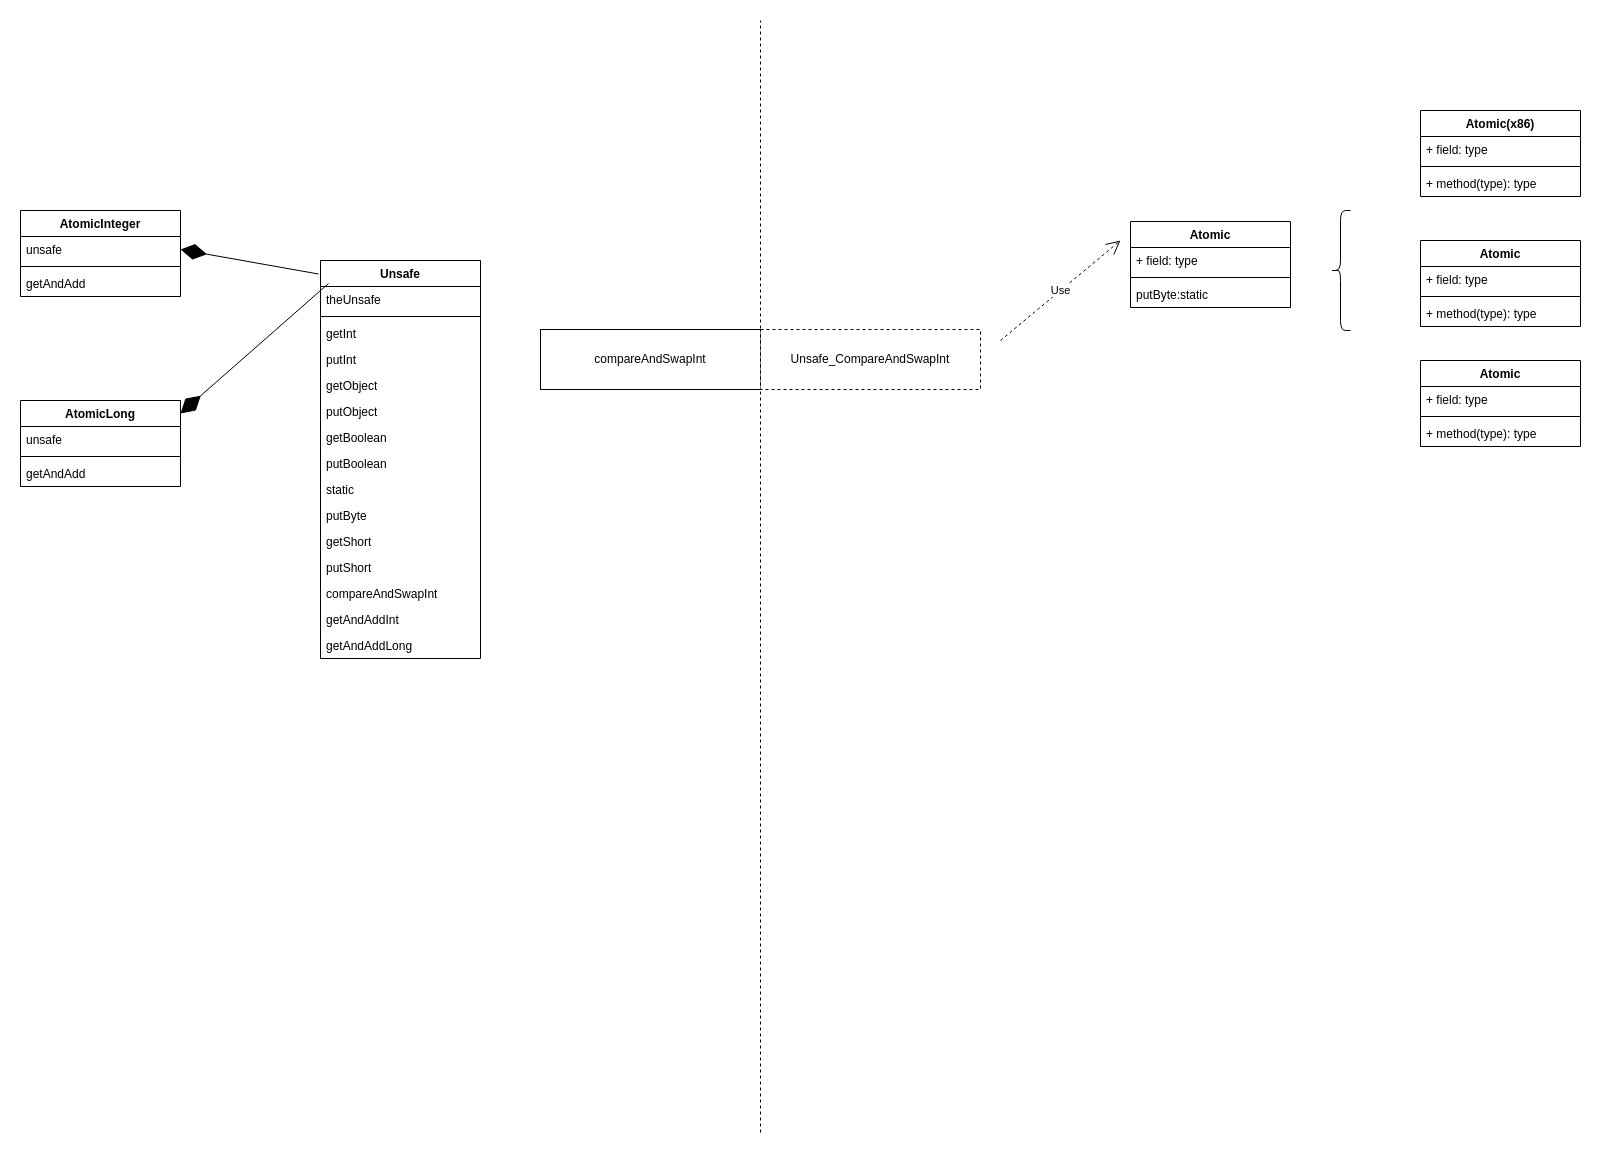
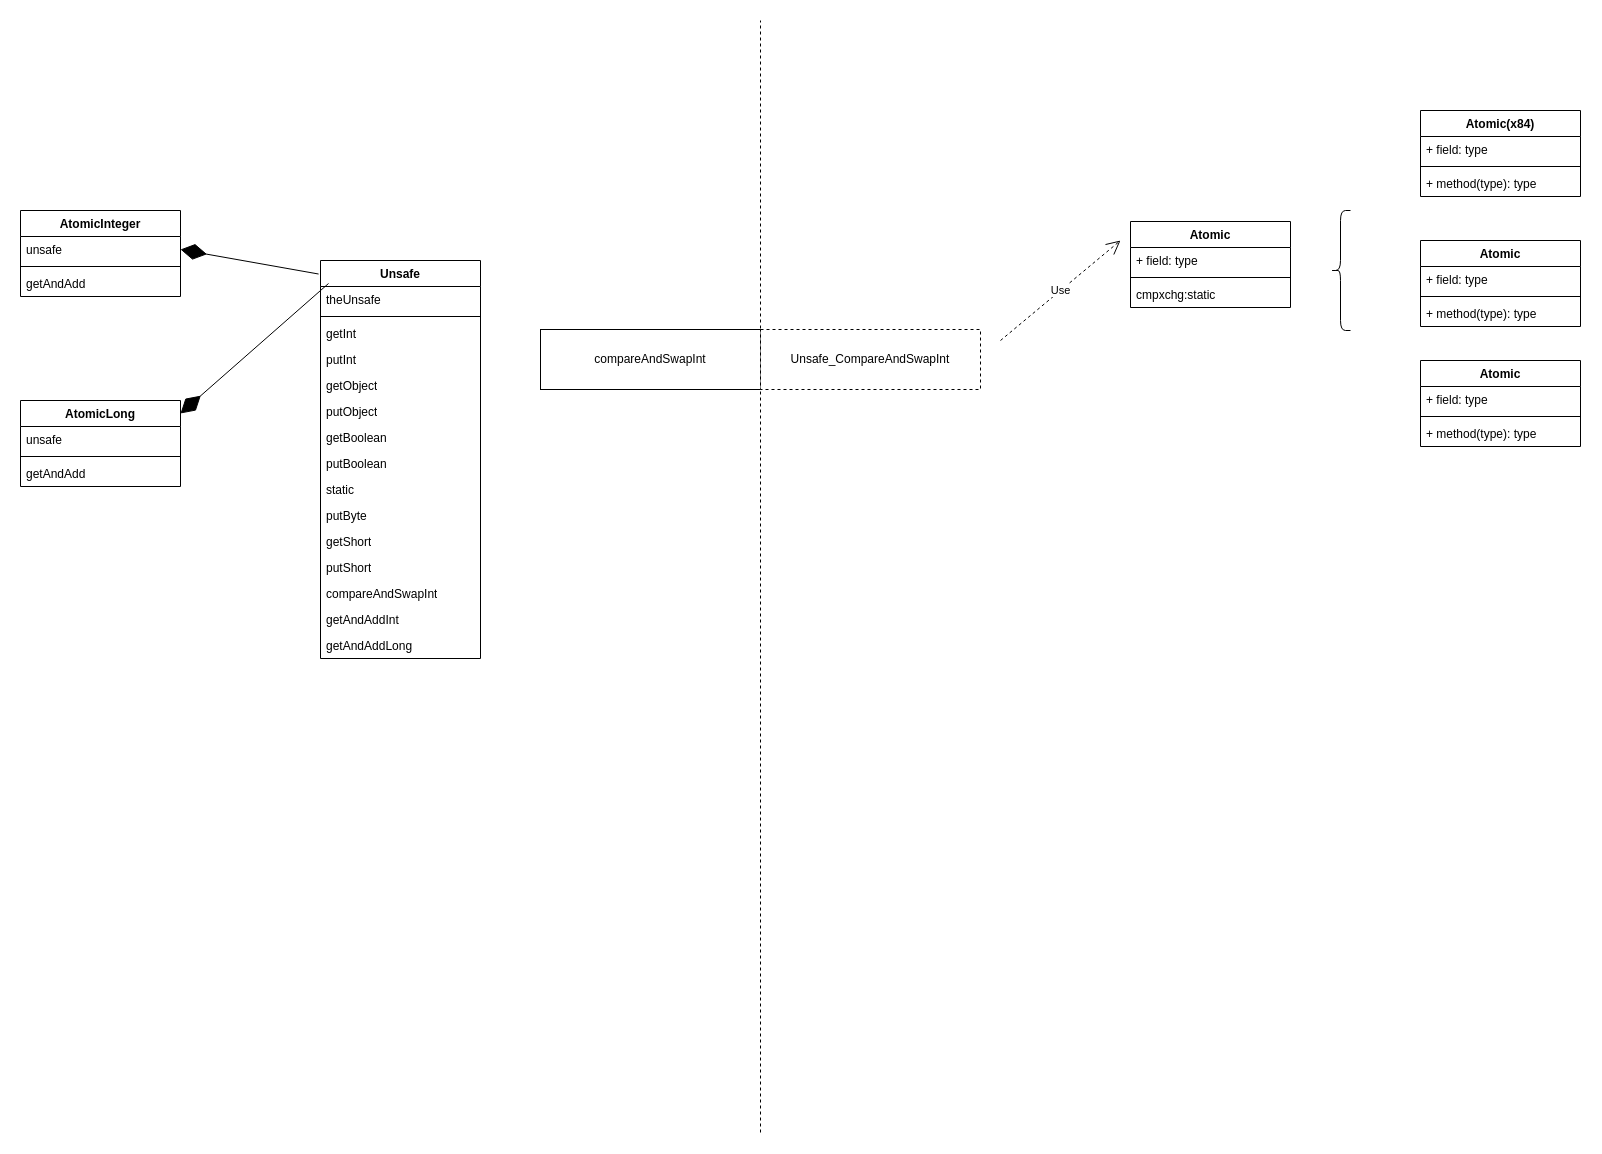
  <mxCell id="0" />
  <mxCell id="1" parent="0" />
  <mxCell id="2" value="" style="endArrow=none;dashed=1;rounded=0;" edge="1" parent="1"><mxGeometry width="50" height="50" relative="1" as="geometry"><mxPoint x="760" y="1132" as="sourcePoint" /><mxPoint x="760" y="20" as="targetPoint" /></mxGeometry></mxCell>
  <mxCell id="3" value="Unsafe" style="swimlane;fontStyle=1;align=center;verticalAlign=top;childLayout=stackLayout;horizontal=1;startSize=26;horizontalStack=0;resizeParent=1;resizeParentMax=0;resizeLast=0;collapsible=1;marginBottom=0;whiteSpace=wrap;" vertex="1" parent="1"><mxGeometry y="260" width="160" height="398" as="geometry" x="320" /></mxCell>
  <mxCell id="4" value="theUnsafe" style="text;strokeColor=none;fillColor=none;align=left;verticalAlign=top;spacingLeft=4;spacingRight=4;overflow=hidden;rotatable=0;points=[[0,0.5],[1,0.5]];portConstraint=eastwest;whiteSpace=wrap;" vertex="1" parent="3"><mxGeometry y="26" width="160" height="26" as="geometry" /></mxCell>
  <mxCell id="5" value="" style="line;strokeWidth=1;fillColor=none;align=left;verticalAlign=middle;spacingTop=-1;spacingLeft=3;spacingRight=3;rotatable=0;labelPosition=right;points=[];portConstraint=eastwest;strokeColor=inherit;" vertex="1" parent="3"><mxGeometry y="52" width="160" height="8" as="geometry" /></mxCell>
  <mxCell id="6" value="getInt" style="text;strokeColor=none;fillColor=none;align=left;verticalAlign=top;spacingLeft=4;spacingRight=4;overflow=hidden;rotatable=0;points=[[0,0.5],[1,0.5]];portConstraint=eastwest;whiteSpace=wrap;" vertex="1" parent="3"><mxGeometry y="60" width="160" height="26" as="geometry" /></mxCell>
  <mxCell id="7" value="putInt" style="text;strokeColor=none;fillColor=none;align=left;verticalAlign=top;spacingLeft=4;spacingRight=4;overflow=hidden;rotatable=0;points=[[0,0.5],[1,0.5]];portConstraint=eastwest;whiteSpace=wrap;" vertex="1" parent="3"><mxGeometry y="86" width="160" height="26" as="geometry" /></mxCell>
  <mxCell id="8" value="getObject" style="text;strokeColor=none;fillColor=none;align=left;verticalAlign=top;spacingLeft=4;spacingRight=4;overflow=hidden;rotatable=0;points=[[0,0.5],[1,0.5]];portConstraint=eastwest;whiteSpace=wrap;" vertex="1" parent="3"><mxGeometry y="112" width="160" height="26" as="geometry" /></mxCell>
  <mxCell id="9" value="putObject" style="text;strokeColor=none;fillColor=none;align=left;verticalAlign=top;spacingLeft=4;spacingRight=4;overflow=hidden;rotatable=0;points=[[0,0.5],[1,0.5]];portConstraint=eastwest;whiteSpace=wrap;" vertex="1" parent="3"><mxGeometry y="138" width="160" height="26" as="geometry" /></mxCell>
  <mxCell id="10" value="getBoolean" style="text;strokeColor=none;fillColor=none;align=left;verticalAlign=top;spacingLeft=4;spacingRight=4;overflow=hidden;rotatable=0;points=[[0,0.5],[1,0.5]];portConstraint=eastwest;whiteSpace=wrap;" vertex="1" parent="3"><mxGeometry y="164" width="160" height="26" as="geometry" /></mxCell>
  <mxCell id="11" value="putBoolean" style="text;strokeColor=none;fillColor=none;align=left;verticalAlign=top;spacingLeft=4;spacingRight=4;overflow=hidden;rotatable=0;points=[[0,0.5],[1,0.5]];portConstraint=eastwest;whiteSpace=wrap;" vertex="1" parent="3"><mxGeometry y="190" width="160" height="26" as="geometry" /></mxCell>
  <mxCell id="12" value="static" style="text;strokeColor=none;fillColor=none;align=left;verticalAlign=top;spacingLeft=4;spacingRight=4;overflow=hidden;rotatable=0;points=[[0,0.5],[1,0.5]];portConstraint=eastwest;whiteSpace=wrap;" vertex="1" parent="3"><mxGeometry y="216" width="160" height="26" as="geometry" /></mxCell>
  <mxCell id="13" value="putByte" style="text;strokeColor=none;fillColor=none;align=left;verticalAlign=top;spacingLeft=4;spacingRight=4;overflow=hidden;rotatable=0;points=[[0,0.5],[1,0.5]];portConstraint=eastwest;whiteSpace=wrap;" vertex="1" parent="3"><mxGeometry y="242" width="160" height="26" as="geometry" /></mxCell>
  <mxCell id="14" value="getShort" style="text;strokeColor=none;fillColor=none;align=left;verticalAlign=top;spacingLeft=4;spacingRight=4;overflow=hidden;rotatable=0;points=[[0,0.5],[1,0.5]];portConstraint=eastwest;whiteSpace=wrap;" vertex="1" parent="3"><mxGeometry y="268" width="160" height="26" as="geometry" /></mxCell>
  <mxCell id="15" value="putShort" style="text;strokeColor=none;fillColor=none;align=left;verticalAlign=top;spacingLeft=4;spacingRight=4;overflow=hidden;rotatable=0;points=[[0,0.5],[1,0.5]];portConstraint=eastwest;whiteSpace=wrap;" vertex="1" parent="3"><mxGeometry y="294" width="160" height="26" as="geometry" /></mxCell>
  <mxCell id="16" value="compareAndSwapInt" style="text;strokeColor=none;fillColor=none;align=left;verticalAlign=top;spacingLeft=4;spacingRight=4;overflow=hidden;rotatable=0;points=[[0,0.5],[1,0.5]];portConstraint=eastwest;whiteSpace=wrap;" vertex="1" parent="3"><mxGeometry y="320" width="160" height="26" as="geometry" /></mxCell>
  <mxCell id="17" value="getAndAddInt" style="text;strokeColor=none;fillColor=none;align=left;verticalAlign=top;spacingLeft=4;spacingRight=4;overflow=hidden;rotatable=0;points=[[0,0.5],[1,0.5]];portConstraint=eastwest;whiteSpace=wrap;" vertex="1" parent="3"><mxGeometry y="346" width="160" height="26" as="geometry" /></mxCell>
  <mxCell id="18" value="getAndAddLong" style="text;strokeColor=none;fillColor=none;align=left;verticalAlign=top;spacingLeft=4;spacingRight=4;overflow=hidden;rotatable=0;points=[[0,0.5],[1,0.5]];portConstraint=eastwest;whiteSpace=wrap;" vertex="1" parent="3"><mxGeometry y="372" width="160" height="26" as="geometry" /></mxCell>
  <mxCell id="19" value="AtomicInteger" style="swimlane;fontStyle=1;align=center;verticalAlign=top;childLayout=stackLayout;horizontal=1;startSize=26;horizontalStack=0;resizeParent=1;resizeParentMax=0;resizeLast=0;collapsible=1;marginBottom=0;whiteSpace=wrap;" vertex="1" parent="1"><mxGeometry x="20" y="210" width="160" height="86" as="geometry" /></mxCell>
  <mxCell id="20" value="unsafe" style="text;strokeColor=none;fillColor=none;align=left;verticalAlign=top;spacingLeft=4;spacingRight=4;overflow=hidden;rotatable=0;points=[[0,0.5],[1,0.5]];portConstraint=eastwest;whiteSpace=wrap;" vertex="1" parent="19"><mxGeometry y="26" width="160" height="26" as="geometry" /></mxCell>
  <mxCell id="21" value="" style="line;strokeWidth=1;fillColor=none;align=left;verticalAlign=middle;spacingTop=-1;spacingLeft=3;spacingRight=3;rotatable=0;labelPosition=right;points=[];portConstraint=eastwest;strokeColor=inherit;" vertex="1" parent="19"><mxGeometry y="52" width="160" height="8" as="geometry" /></mxCell>
  <mxCell id="22" value="getAndAdd" style="text;strokeColor=none;fillColor=none;align=left;verticalAlign=top;spacingLeft=4;spacingRight=4;overflow=hidden;rotatable=0;points=[[0,0.5],[1,0.5]];portConstraint=eastwest;whiteSpace=wrap;" vertex="1" parent="19"><mxGeometry y="60" width="160" height="26" as="geometry" /></mxCell>
  <mxCell id="23" value="" style="endArrow=diamondThin;endFill=1;endSize=24;rounded=0;entryX=1;entryY=0.5;entryDx=0;entryDy=0;exitX=-0.012;exitY=0.034;exitDx=0;exitDy=0;exitPerimeter=0;" edge="1" parent="1" source="3" target="20"><mxGeometry width="160" relative="1" as="geometry"><mxPoint x="200" y="380" as="sourcePoint" /><mxPoint x="240" y="250" as="targetPoint" /></mxGeometry></mxCell>
  <mxCell id="24" value="compareAndSwapInt" style="rounded=0;whiteSpace=wrap;" vertex="1" parent="1"><mxGeometry x="540" y="329" width="220" height="60" as="geometry" /></mxCell>
  <mxCell id="25" value="Unsafe_CompareAndSwapInt" style="rounded=0;whiteSpace=wrap;dashed=1;" vertex="1" parent="1"><mxGeometry x="760" y="329" width="220" height="60" as="geometry" /></mxCell>
  <mxCell id="26" value="Atomic" style="swimlane;fontStyle=1;align=center;verticalAlign=top;childLayout=stackLayout;horizontal=1;startSize=26;horizontalStack=0;resizeParent=1;resizeParentMax=0;resizeLast=0;collapsible=1;marginBottom=0;whiteSpace=wrap;" vertex="1" parent="1"><mxGeometry x="1130" y="221" width="160" height="86" as="geometry" /></mxCell>
  <mxCell id="27" value="+ field: type" style="text;strokeColor=none;fillColor=none;align=left;verticalAlign=top;spacingLeft=4;spacingRight=4;overflow=hidden;rotatable=0;points=[[0,0.5],[1,0.5]];portConstraint=eastwest;whiteSpace=wrap;" vertex="1" parent="26"><mxGeometry y="26" width="160" height="26" as="geometry" /></mxCell>
  <mxCell id="28" value="" style="line;strokeWidth=1;fillColor=none;align=left;verticalAlign=middle;spacingTop=-1;spacingLeft=3;spacingRight=3;rotatable=0;labelPosition=right;points=[];portConstraint=eastwest;strokeColor=inherit;" vertex="1" parent="26"><mxGeometry y="52" width="160" height="8" as="geometry" /></mxCell>
- <mxCell id="29" value="putByte:static" style="text;strokeColor=none;fillColor=none;align=left;verticalAlign=top;spacingLeft=4;spacingRight=4;overflow=hidden;rotatable=0;points=[[0,0.5],[1,0.5]];portConstraint=eastwest;whiteSpace=wrap;" vertex="1" parent="26"><mxGeometry y="60" width="160" height="26" as="geometry" /></mxCell>
- <mxCell id="30" value="Atomic(x86)" style="swimlane;fontStyle=1;align=center;verticalAlign=top;childLayout=stackLayout;horizontal=1;startSize=26;horizontalStack=0;resizeParent=1;resizeParentMax=0;resizeLast=0;collapsible=1;marginBottom=0;whiteSpace=wrap;html=1;" vertex="1" parent="1"><mxGeometry x="1420" y="110" width="160" height="86" as="geometry" /></mxCell>
+ <mxCell id="29" value="cmpxchg:static" style="text;strokeColor=none;fillColor=none;align=left;verticalAlign=top;spacingLeft=4;spacingRight=4;overflow=hidden;rotatable=0;points=[[0,0.5],[1,0.5]];portConstraint=eastwest;whiteSpace=wrap;" vertex="1" parent="26"><mxGeometry y="60" width="160" height="26" as="geometry" /></mxCell>
+ <mxCell id="30" value="Atomic(x84)" style="swimlane;fontStyle=1;align=center;verticalAlign=top;childLayout=stackLayout;horizontal=1;startSize=26;horizontalStack=0;resizeParent=1;resizeParentMax=0;resizeLast=0;collapsible=1;marginBottom=0;whiteSpace=wrap;html=1;" vertex="1" parent="1"><mxGeometry x="1420" y="110" width="160" height="86" as="geometry" /></mxCell>
  <mxCell id="31" value="+ field: type" style="text;strokeColor=none;fillColor=none;align=left;verticalAlign=top;spacingLeft=4;spacingRight=4;overflow=hidden;rotatable=0;points=[[0,0.5],[1,0.5]];portConstraint=eastwest;whiteSpace=wrap;html=1;" vertex="1" parent="30"><mxGeometry y="26" width="160" height="26" as="geometry" /></mxCell>
  <mxCell id="32" value="" style="line;strokeWidth=1;fillColor=none;align=left;verticalAlign=middle;spacingTop=-1;spacingLeft=3;spacingRight=3;rotatable=0;labelPosition=right;points=[];portConstraint=eastwest;strokeColor=inherit;" vertex="1" parent="30"><mxGeometry y="52" width="160" height="8" as="geometry" /></mxCell>
  <mxCell id="33" value="+ method(type): type" style="text;strokeColor=none;fillColor=none;align=left;verticalAlign=top;spacingLeft=4;spacingRight=4;overflow=hidden;rotatable=0;points=[[0,0.5],[1,0.5]];portConstraint=eastwest;whiteSpace=wrap;html=1;" vertex="1" parent="30"><mxGeometry y="60" width="160" height="26" as="geometry" /></mxCell>
  <mxCell id="34" value="Atomic" style="swimlane;fontStyle=1;align=center;verticalAlign=top;childLayout=stackLayout;horizontal=1;startSize=26;horizontalStack=0;resizeParent=1;resizeParentMax=0;resizeLast=0;collapsible=1;marginBottom=0;whiteSpace=wrap;html=1;" vertex="1" parent="1"><mxGeometry x="1420" y="240" width="160" height="86" as="geometry" /></mxCell>
  <mxCell id="35" value="+ field: type" style="text;strokeColor=none;fillColor=none;align=left;verticalAlign=top;spacingLeft=4;spacingRight=4;overflow=hidden;rotatable=0;points=[[0,0.5],[1,0.5]];portConstraint=eastwest;whiteSpace=wrap;html=1;" vertex="1" parent="34"><mxGeometry y="26" width="160" height="26" as="geometry" /></mxCell>
  <mxCell id="36" value="" style="line;strokeWidth=1;fillColor=none;align=left;verticalAlign=middle;spacingTop=-1;spacingLeft=3;spacingRight=3;rotatable=0;labelPosition=right;points=[];portConstraint=eastwest;strokeColor=inherit;" vertex="1" parent="34"><mxGeometry y="52" width="160" height="8" as="geometry" /></mxCell>
  <mxCell id="37" value="+ method(type): type" style="text;strokeColor=none;fillColor=none;align=left;verticalAlign=top;spacingLeft=4;spacingRight=4;overflow=hidden;rotatable=0;points=[[0,0.5],[1,0.5]];portConstraint=eastwest;whiteSpace=wrap;html=1;" vertex="1" parent="34"><mxGeometry y="60" width="160" height="26" as="geometry" /></mxCell>
  <mxCell id="38" value="Atomic" style="swimlane;fontStyle=1;align=center;verticalAlign=top;childLayout=stackLayout;horizontal=1;startSize=26;horizontalStack=0;resizeParent=1;resizeParentMax=0;resizeLast=0;collapsible=1;marginBottom=0;whiteSpace=wrap;html=1;" vertex="1" parent="1"><mxGeometry x="1420" y="360" width="160" height="86" as="geometry" /></mxCell>
  <mxCell id="39" value="+ field: type" style="text;strokeColor=none;fillColor=none;align=left;verticalAlign=top;spacingLeft=4;spacingRight=4;overflow=hidden;rotatable=0;points=[[0,0.5],[1,0.5]];portConstraint=eastwest;whiteSpace=wrap;html=1;" vertex="1" parent="38"><mxGeometry y="26" width="160" height="26" as="geometry" /></mxCell>
  <mxCell id="40" value="" style="line;strokeWidth=1;fillColor=none;align=left;verticalAlign=middle;spacingTop=-1;spacingLeft=3;spacingRight=3;rotatable=0;labelPosition=right;points=[];portConstraint=eastwest;strokeColor=inherit;" vertex="1" parent="38"><mxGeometry y="52" width="160" height="8" as="geometry" /></mxCell>
  <mxCell id="41" value="+ method(type): type" style="text;strokeColor=none;fillColor=none;align=left;verticalAlign=top;spacingLeft=4;spacingRight=4;overflow=hidden;rotatable=0;points=[[0,0.5],[1,0.5]];portConstraint=eastwest;whiteSpace=wrap;html=1;" vertex="1" parent="38"><mxGeometry y="60" width="160" height="26" as="geometry" /></mxCell>
  <mxCell id="42" value="" style="shape=curlyBracket;whiteSpace=wrap;html=1;rounded=1;labelPosition=left;verticalLabelPosition=middle;align=right;verticalAlign=middle;" vertex="1" parent="1"><mxGeometry x="1330" y="210" width="20" height="120" as="geometry" /></mxCell>
  <mxCell id="43" value="Use" style="endArrow=open;endSize=12;dashed=1;html=1;rounded=0;" edge="1" parent="1"><mxGeometry width="160" relative="1" as="geometry"><mxPoint x="1000" y="340" as="sourcePoint" /><mxPoint x="1120" y="240" as="targetPoint" /></mxGeometry></mxCell>
  <mxCell id="44" value="AtomicLong" style="swimlane;fontStyle=1;align=center;verticalAlign=top;childLayout=stackLayout;horizontal=1;startSize=26;horizontalStack=0;resizeParent=1;resizeParentMax=0;resizeLast=0;collapsible=1;marginBottom=0;whiteSpace=wrap;" vertex="1" parent="1"><mxGeometry x="20" y="400" width="160" height="86" as="geometry" /></mxCell>
  <mxCell id="45" value="unsafe" style="text;strokeColor=none;fillColor=none;align=left;verticalAlign=top;spacingLeft=4;spacingRight=4;overflow=hidden;rotatable=0;points=[[0,0.5],[1,0.5]];portConstraint=eastwest;whiteSpace=wrap;" vertex="1" parent="44"><mxGeometry y="26" width="160" height="26" as="geometry" /></mxCell>
  <mxCell id="46" value="" style="line;strokeWidth=1;fillColor=none;align=left;verticalAlign=middle;spacingTop=-1;spacingLeft=3;spacingRight=3;rotatable=0;labelPosition=right;points=[];portConstraint=eastwest;strokeColor=inherit;" vertex="1" parent="44"><mxGeometry y="52" width="160" height="8" as="geometry" /></mxCell>
  <mxCell id="47" value="getAndAdd" style="text;strokeColor=none;fillColor=none;align=left;verticalAlign=top;spacingLeft=4;spacingRight=4;overflow=hidden;rotatable=0;points=[[0,0.5],[1,0.5]];portConstraint=eastwest;whiteSpace=wrap;" vertex="1" parent="44"><mxGeometry y="60" width="160" height="26" as="geometry" /></mxCell>
  <mxCell id="48" value="" style="endArrow=diamondThin;endFill=1;endSize=24;rounded=0;entryX=1;entryY=0.151;entryDx=0;entryDy=0;exitX=-0.012;exitY=0.034;exitDx=0;exitDy=0;exitPerimeter=0;entryPerimeter=0;" edge="1" parent="1" target="44"><mxGeometry width="160" relative="1" as="geometry"><mxPoint x="328" y="283" as="sourcePoint" /><mxPoint x="190" y="259" as="targetPoint" /></mxGeometry></mxCell>
